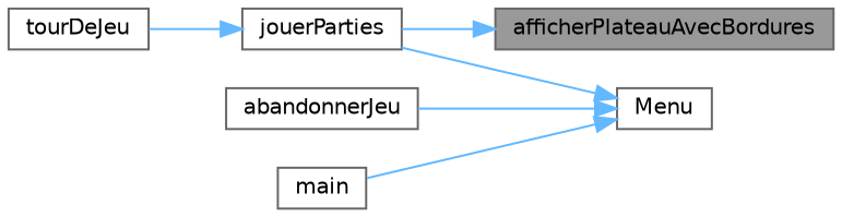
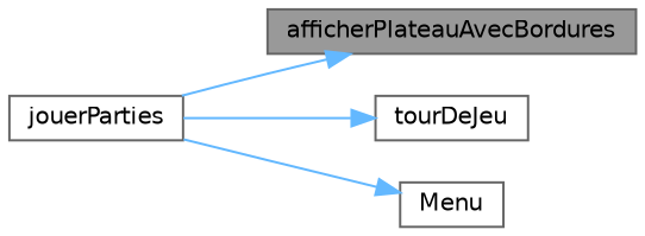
  digraph {
    rankdir=RL
    node [color=grey40 fillcolor=white fontname=Helvetica fontsize=10 shape=box style=filled]
    edge [color=steelblue1 dir=back fontname=Helvetica fontsize=10 labelfontname=Helvetica labelfontsize=10 style=solid]
    n1 [color=gray40 fillcolor=grey60 fontcolor=black height=0.2 label=afficherPlateauAvecBordures width=0.4]
    n2 [height=0.2 label=jouerParties width=0.4]
    n3 [height=0.2 label=tourDeJeu width=0.4]
    n4 [height=0.2 label=Menu width=0.4]
-   n5 [height=0.2 label=abandonnerJeu width=0.4]
-   n6 [height=0.2 label=main width=0.4]
    n1 -> n2
-   n2 -> n3
+   n3 -> n2
    n4 -> n2
-   n4 -> n5
-   n4 -> n6
  }
